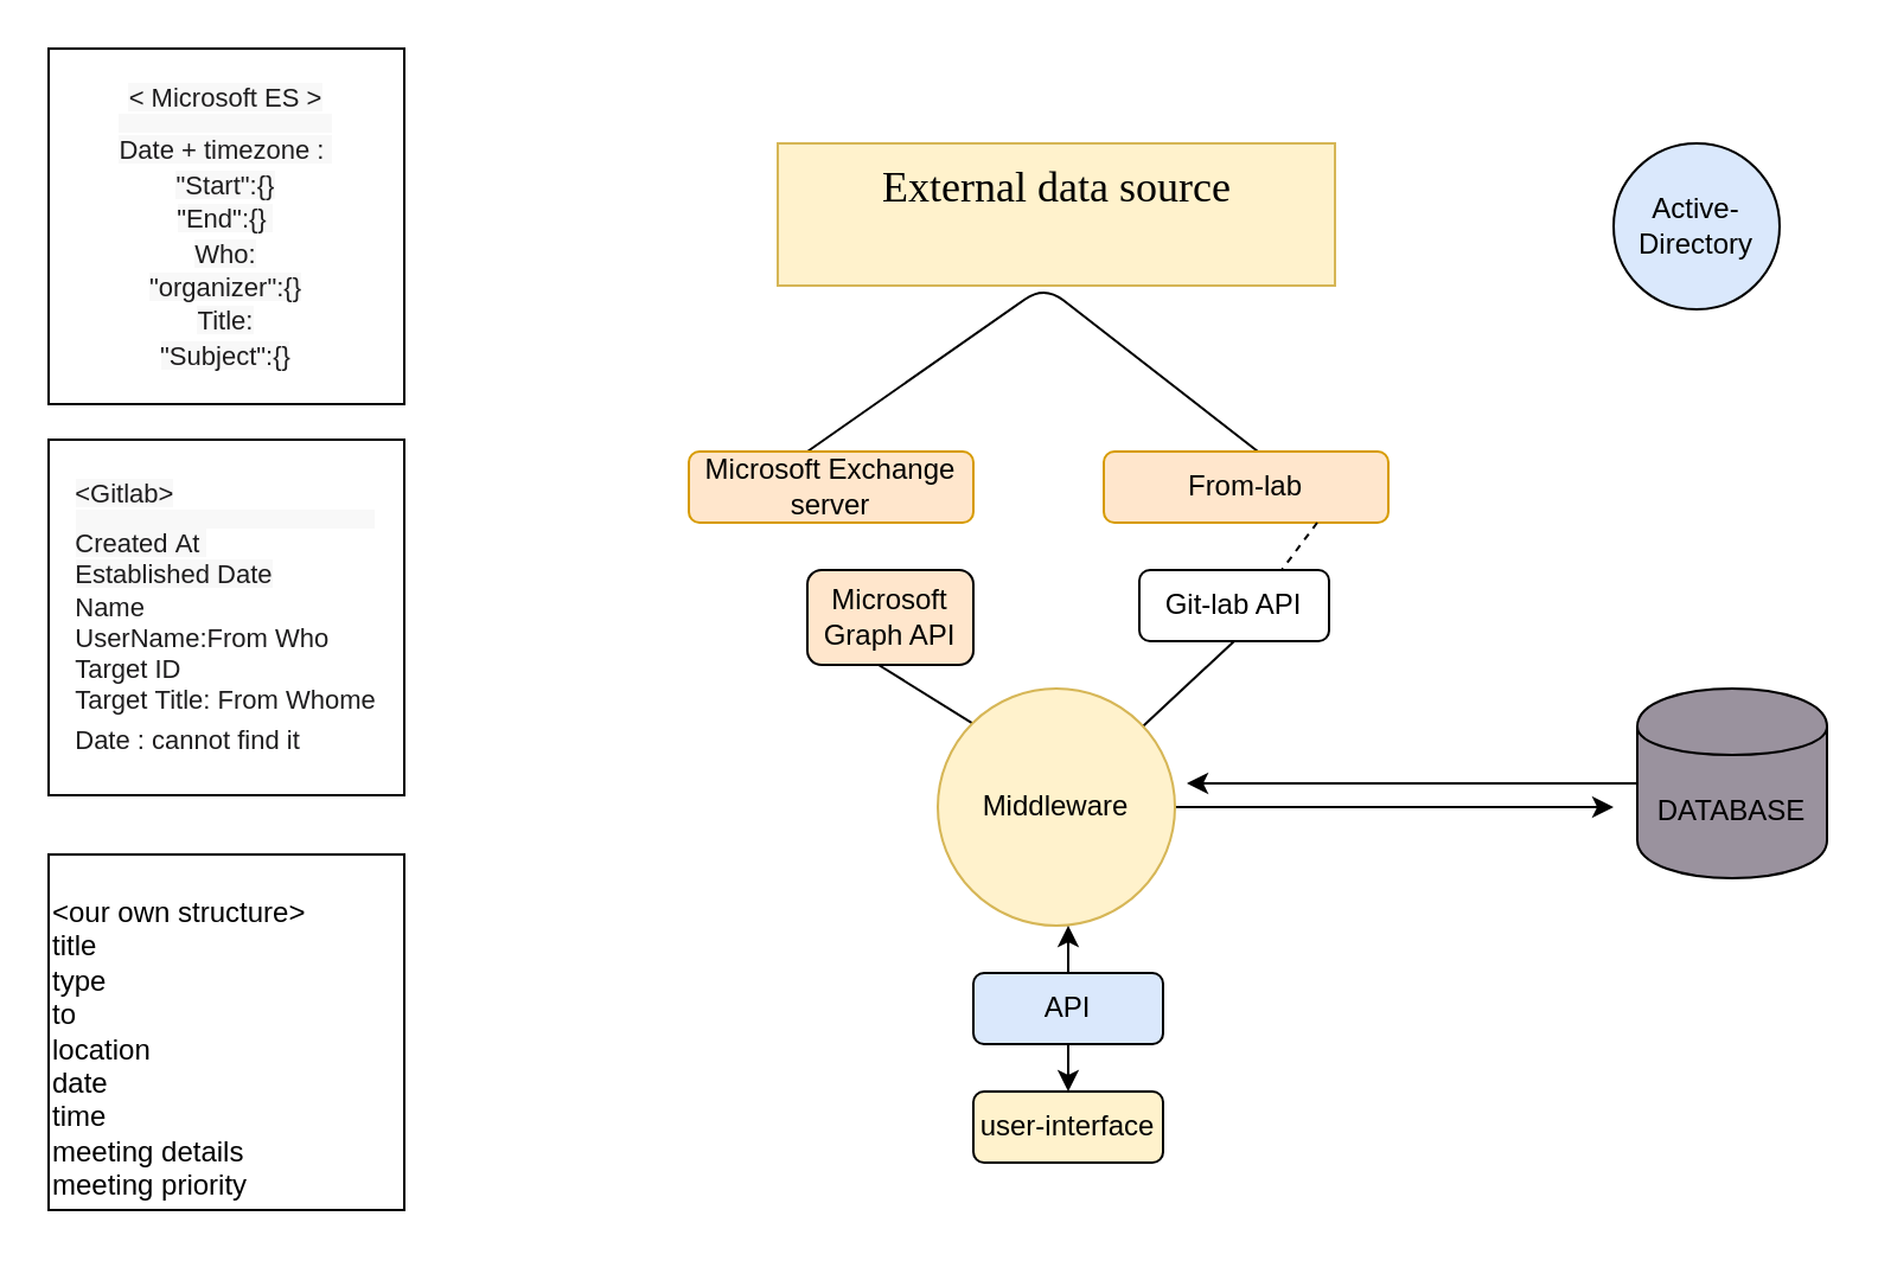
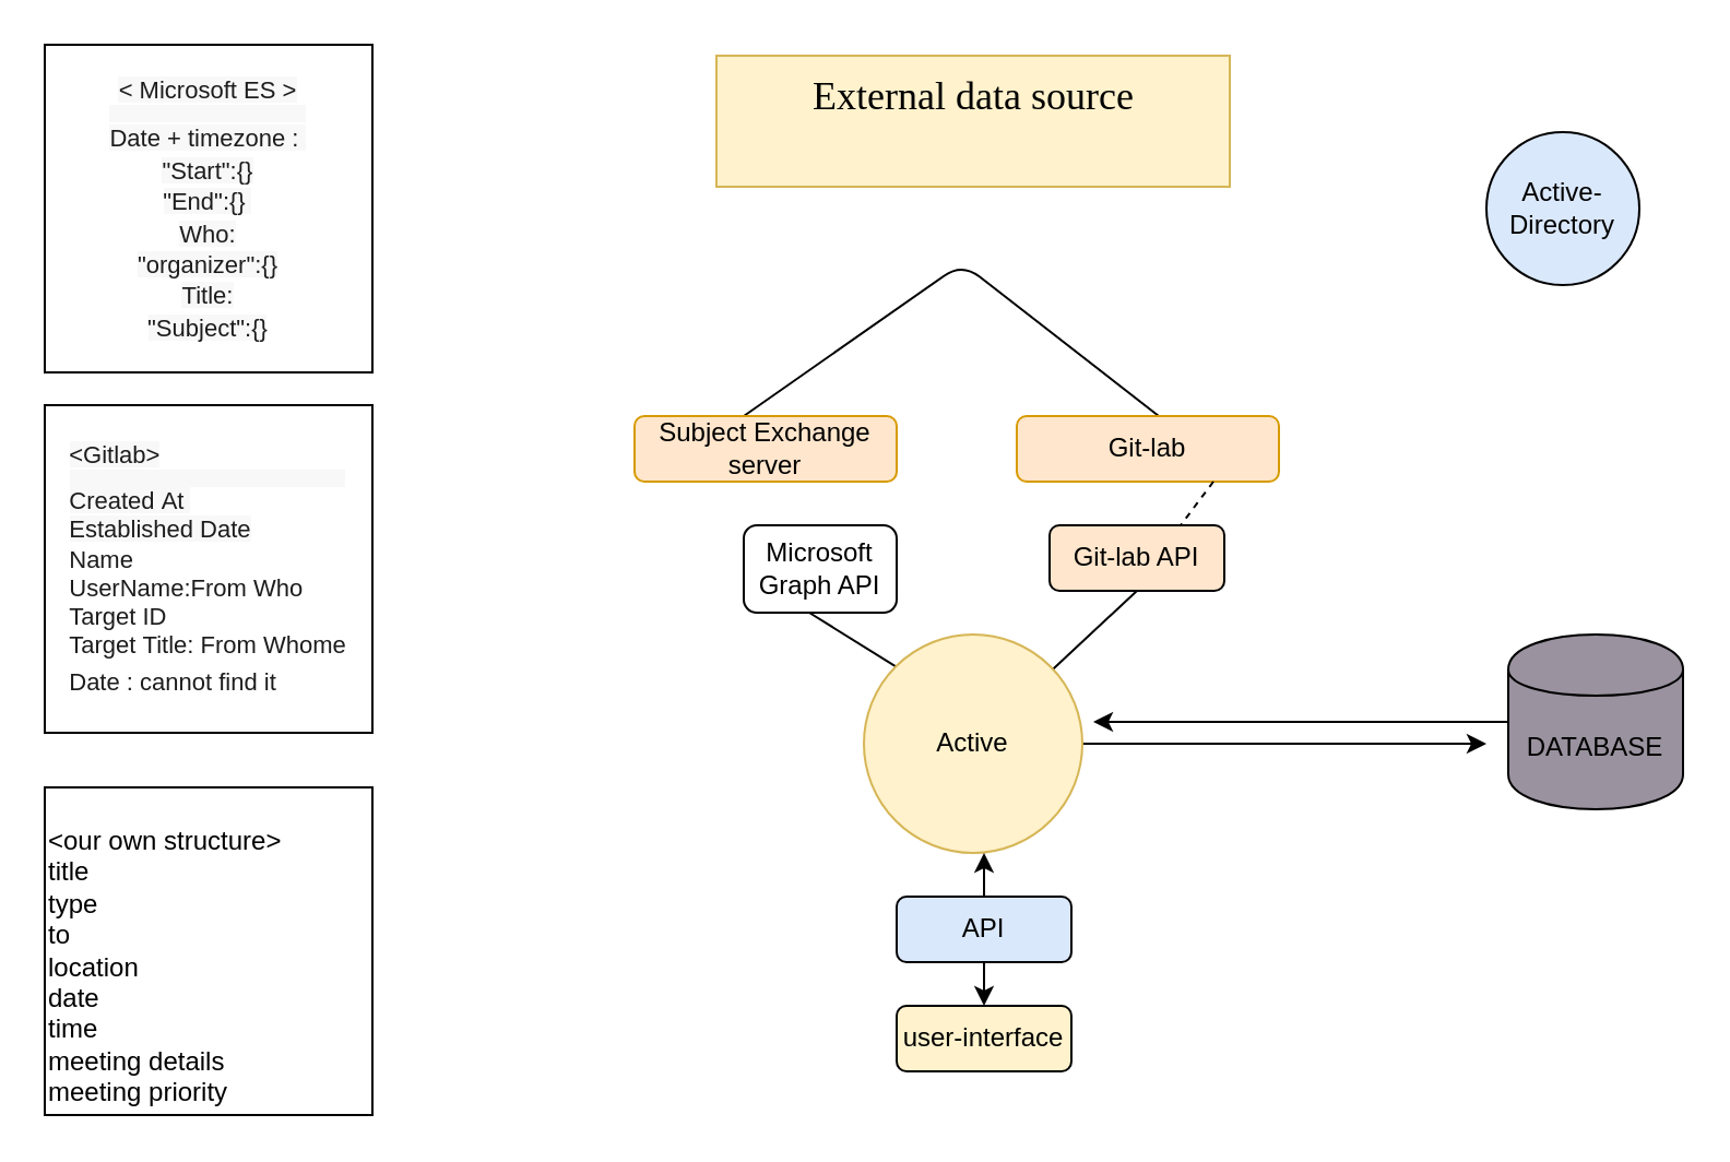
  <mxCell id="0" />
  <mxCell id="1" parent="0" />
- <mxCell id="2" value="&lt;font style=&quot;font-size: 18px&quot; face=&quot;Comic Sans MS&quot;&gt;External data source&lt;br&gt;&lt;br&gt;&lt;/font&gt;" style="rounded=0;whiteSpace=wrap;html=1;fillColor=#fff2cc;strokeColor=#d6b656;" vertex="1" parent="1"><mxGeometry x="327.5" y="60" width="235" height="60" as="geometry" /></mxCell>
+ <mxCell id="2" value="&lt;font style=&quot;font-size: 18px&quot; face=&quot;Comic Sans MS&quot;&gt;External data source&lt;br&gt;&lt;br&gt;&lt;/font&gt;" style="rounded=0;whiteSpace=wrap;html=1;fillColor=#fff2cc;strokeColor=#d6b656;" vertex="1" parent="1"><mxGeometry x="327.5" y="25" width="235" height="60" as="geometry" /></mxCell>
  <mxCell id="3" value="" style="endArrow=none;html=1;" edge="1" parent="1"><mxGeometry width="50" height="50" relative="1" as="geometry"><mxPoint x="340" y="190" as="sourcePoint" /><mxPoint x="530" y="190" as="targetPoint" /><Array as="points"><mxPoint x="440" y="120" /></Array></mxGeometry></mxCell>
- <mxCell id="4" value="From-lab" style="rounded=1;whiteSpace=wrap;html=1;fillColor=#ffe6cc;strokeColor=#d79b00;" vertex="1" parent="1"><mxGeometry x="465" y="190" width="120" height="30" as="geometry" /></mxCell>
- <mxCell id="5" value="Microsoft Exchange server" style="rounded=1;whiteSpace=wrap;html=1;fillColor=#ffe6cc;strokeColor=#d79b00;" vertex="1" parent="1"><mxGeometry x="290" y="190" width="120" height="30" as="geometry" /></mxCell>
- <mxCell id="6" value="Microsoft Graph API" style="rounded=1;whiteSpace=wrap;html=1;fillColor=#ffe6cc;" vertex="1" parent="1"><mxGeometry x="340" y="240" width="70" height="40" as="geometry" /></mxCell>
- <mxCell id="7" value="Git-lab API" style="rounded=1;whiteSpace=wrap;html=1;" vertex="1" parent="1"><mxGeometry x="480" y="240" width="80" height="30" as="geometry" /></mxCell>
+ <mxCell id="4" value="Git-lab" style="rounded=1;whiteSpace=wrap;html=1;fillColor=#ffe6cc;strokeColor=#d79b00;" vertex="1" parent="1"><mxGeometry x="465" y="190" width="120" height="30" as="geometry" /></mxCell>
+ <mxCell id="5" value="Subject Exchange server" style="rounded=1;whiteSpace=wrap;html=1;fillColor=#ffe6cc;strokeColor=#d79b00;" vertex="1" parent="1"><mxGeometry x="290" y="190" width="120" height="30" as="geometry" /></mxCell>
+ <mxCell id="6" value="Microsoft Graph API" style="rounded=1;whiteSpace=wrap;html=1;" vertex="1" parent="1"><mxGeometry x="340" y="240" width="70" height="40" as="geometry" /></mxCell>
+ <mxCell id="7" value="Git-lab API" style="rounded=1;whiteSpace=wrap;html=1;fillColor=#ffe6cc;" vertex="1" parent="1"><mxGeometry x="480" y="240" width="80" height="30" as="geometry" /></mxCell>
  <mxCell id="8" value="" style="endArrow=none;html=1;exitX=0.75;exitY=1;exitDx=0;exitDy=0;entryX=0.75;entryY=0;entryDx=0;entryDy=0;dashed=1;" edge="1" parent="1" source="4" target="7"><mxGeometry width="50" height="50" relative="1" as="geometry"><mxPoint x="353.04" y="230" as="sourcePoint" /><mxPoint x="369.02" y="250" as="targetPoint" /><Array as="points" /></mxGeometry></mxCell>
  <mxCell id="9" value="" style="endArrow=none;html=1;" edge="1" parent="1" source="12"><mxGeometry width="50" height="50" relative="1" as="geometry"><mxPoint x="470" y="320" as="sourcePoint" /><mxPoint x="520" y="270" as="targetPoint" /></mxGeometry></mxCell>
  <mxCell id="10" value="" style="endArrow=none;html=1;exitX=0;exitY=0;exitDx=0;exitDy=0;" edge="1" parent="1" source="12"><mxGeometry width="50" height="50" relative="1" as="geometry"><mxPoint x="390" y="310" as="sourcePoint" /><mxPoint x="370" y="280" as="targetPoint" /></mxGeometry></mxCell>
  <mxCell id="11" style="edgeStyle=orthogonalEdgeStyle;rounded=0;orthogonalLoop=1;jettySize=auto;html=1;" edge="1" parent="1" source="12"><mxGeometry relative="1" as="geometry"><mxPoint x="680" y="340" as="targetPoint" /></mxGeometry></mxCell>
- <mxCell id="12" value="Middleware" style="ellipse;whiteSpace=wrap;html=1;aspect=fixed;fillColor=#fff2cc;strokeColor=#d6b656;" vertex="1" parent="1"><mxGeometry x="395" y="290" width="100" height="100" as="geometry" /></mxCell>
+ <mxCell id="12" value="Active" style="ellipse;whiteSpace=wrap;html=1;aspect=fixed;fillColor=#fff2cc;strokeColor=#d6b656;" vertex="1" parent="1"><mxGeometry x="395" y="290" width="100" height="100" as="geometry" /></mxCell>
  <mxCell id="13" value="" style="endArrow=classic;startArrow=classic;html=1;exitX=0.5;exitY=0;exitDx=0;exitDy=0;" edge="1" parent="1" source="14"><mxGeometry width="50" height="50" relative="1" as="geometry"><mxPoint x="450" y="440" as="sourcePoint" /><mxPoint x="450" y="390" as="targetPoint" /></mxGeometry></mxCell>
  <mxCell id="14" value="user-interface" style="rounded=1;whiteSpace=wrap;html=1;fillColor=#fff2cc;" vertex="1" parent="1"><mxGeometry x="410" y="460" width="80" height="30" as="geometry" /></mxCell>
  <mxCell id="15" value="Active-Directory" style="ellipse;whiteSpace=wrap;html=1;aspect=fixed;fillColor=#dae8fc;" vertex="1" parent="1"><mxGeometry x="680" y="60" width="70" height="70" as="geometry" /></mxCell>
  <mxCell id="16" style="edgeStyle=orthogonalEdgeStyle;rounded=0;orthogonalLoop=1;jettySize=auto;html=1;" edge="1" parent="1" source="17"><mxGeometry relative="1" as="geometry"><mxPoint x="500" y="330" as="targetPoint" /></mxGeometry></mxCell>
  <mxCell id="17" value="DATABASE" style="shape=cylinder;whiteSpace=wrap;html=1;boundedLbl=1;backgroundOutline=1;fillColor=#9A929E;strokeColor=#000000;" vertex="1" parent="1"><mxGeometry x="690" y="290" width="80" height="80" as="geometry" /></mxCell>
  <mxCell id="18" value="API" style="rounded=1;whiteSpace=wrap;html=1;fillColor=#dae8fc;" vertex="1" parent="1"><mxGeometry x="410" y="410" width="80" height="30" as="geometry" /></mxCell>
  <mxCell id="19" value="&lt;span style=&quot;color: rgb(29 , 28 , 29) ; font-family: , &amp;#34;applelogo&amp;#34; , sans-serif ; text-align: left ; white-space: pre-wrap ; background-color: rgb(248 , 248 , 248) ; font-size: 11px&quot;&gt;&lt;font style=&quot;font-size: 11px&quot;&gt;&amp;lt;&amp;nbsp;Microsoft&amp;nbsp;ES&amp;nbsp;&amp;gt;&lt;/font&gt;&lt;/span&gt;&lt;span class=&quot;c-mrkdwn__br&quot; style=&quot;box-sizing: inherit ; display: block ; height: 8px ; color: rgb(29 , 28 , 29) ; font-family: , &amp;#34;applelogo&amp;#34; , sans-serif ; text-align: left ; white-space: pre-wrap ; background-color: rgb(248 , 248 , 248) ; font-size: 11px&quot;&gt;&lt;/span&gt;&lt;font style=&quot;font-size: 11px&quot;&gt;&lt;span style=&quot;color: rgb(29 , 28 , 29) ; font-family: , &amp;#34;applelogo&amp;#34; , sans-serif ; text-align: left ; white-space: pre-wrap ; background-color: rgb(248 , 248 , 248)&quot;&gt;Date&amp;nbsp;+&amp;nbsp;timezone&amp;nbsp;:&amp;nbsp;&lt;/span&gt;&lt;span style=&quot;box-sizing: inherit&quot;&gt;&lt;br style=&quot;box-sizing: inherit ; color: rgb(29 , 28 , 29) ; font-family: , &amp;#34;applelogo&amp;#34; , sans-serif ; text-align: left ; white-space: pre-wrap ; background-color: rgb(248 , 248 , 248)&quot;&gt;&lt;/span&gt;&lt;span style=&quot;color: rgb(29 , 28 , 29) ; font-family: , &amp;#34;applelogo&amp;#34; , sans-serif ; text-align: left ; white-space: pre-wrap ; background-color: rgb(248 , 248 , 248)&quot;&gt;&quot;Start&quot;:{}&lt;/span&gt;&lt;span style=&quot;box-sizing: inherit&quot;&gt;&lt;br style=&quot;box-sizing: inherit ; color: rgb(29 , 28 , 29) ; font-family: , &amp;#34;applelogo&amp;#34; , sans-serif ; text-align: left ; white-space: pre-wrap ; background-color: rgb(248 , 248 , 248)&quot;&gt;&lt;/span&gt;&lt;span style=&quot;color: rgb(29 , 28 , 29) ; font-family: , &amp;#34;applelogo&amp;#34; , sans-serif ; text-align: left ; white-space: pre-wrap ; background-color: rgb(248 , 248 , 248)&quot;&gt;&quot;End&quot;:{}&amp;nbsp;&lt;/span&gt;&lt;span style=&quot;box-sizing: inherit&quot;&gt;&lt;br style=&quot;box-sizing: inherit ; color: rgb(29 , 28 , 29) ; font-family: , &amp;#34;applelogo&amp;#34; , sans-serif ; text-align: left ; white-space: pre-wrap ; background-color: rgb(248 , 248 , 248)&quot;&gt;&lt;/span&gt;&lt;span style=&quot;color: rgb(29 , 28 , 29) ; font-family: , &amp;#34;applelogo&amp;#34; , sans-serif ; text-align: left ; white-space: pre-wrap ; background-color: rgb(248 , 248 , 248)&quot;&gt;Who:&lt;/span&gt;&lt;span style=&quot;box-sizing: inherit&quot;&gt;&lt;br style=&quot;box-sizing: inherit ; color: rgb(29 , 28 , 29) ; font-family: , &amp;#34;applelogo&amp;#34; , sans-serif ; text-align: left ; white-space: pre-wrap ; background-color: rgb(248 , 248 , 248)&quot;&gt;&lt;/span&gt;&lt;span style=&quot;color: rgb(29 , 28 , 29) ; font-family: , &amp;#34;applelogo&amp;#34; , sans-serif ; text-align: left ; white-space: pre-wrap ; background-color: rgb(248 , 248 , 248)&quot;&gt;&quot;organizer&quot;:{}&lt;/span&gt;&lt;span style=&quot;box-sizing: inherit&quot;&gt;&lt;br style=&quot;box-sizing: inherit ; color: rgb(29 , 28 , 29) ; font-family: , &amp;#34;applelogo&amp;#34; , sans-serif ; text-align: left ; white-space: pre-wrap ; background-color: rgb(248 , 248 , 248)&quot;&gt;&lt;/span&gt;&lt;span style=&quot;color: rgb(29 , 28 , 29) ; font-family: , &amp;#34;applelogo&amp;#34; , sans-serif ; text-align: left ; white-space: pre-wrap ; background-color: rgb(248 , 248 , 248)&quot;&gt;Title:&lt;/span&gt;&lt;span style=&quot;box-sizing: inherit&quot;&gt;&lt;br style=&quot;box-sizing: inherit ; color: rgb(29 , 28 , 29) ; font-family: , &amp;#34;applelogo&amp;#34; , sans-serif ; text-align: left ; white-space: pre-wrap ; background-color: rgb(248 , 248 , 248)&quot;&gt;&lt;/span&gt;&lt;span style=&quot;color: rgb(29 , 28 , 29) ; font-family: , &amp;#34;applelogo&amp;#34; , sans-serif ; text-align: left ; white-space: pre-wrap ; background-color: rgb(248 , 248 , 248)&quot;&gt;&quot;Subject&quot;:{}&lt;/span&gt;&lt;/font&gt;" style="whiteSpace=wrap;html=1;aspect=fixed;" vertex="1" parent="1"><mxGeometry y="20" width="150" height="150" as="geometry" x="20" /></mxCell>
  <mxCell id="20" value="&lt;div style=&quot;text-align: left&quot;&gt;&lt;span style=&quot;font-size: 11px ; background-color: rgb(248 , 248 , 248) ; color: rgb(29 , 28 , 29) ; white-space: pre-wrap&quot;&gt;&amp;lt;Gitlab&amp;gt;&lt;/span&gt;&lt;/div&gt;&lt;span class=&quot;c-mrkdwn__br&quot; style=&quot;text-align: left ; box-sizing: inherit ; display: block ; height: 8px ; color: rgb(29 , 28 , 29) ; white-space: pre-wrap ; background-color: rgb(248 , 248 , 248) ; font-size: 11px&quot;&gt;&lt;/span&gt;&lt;font style=&quot;font-size: 11px&quot;&gt;&lt;div style=&quot;text-align: left&quot;&gt;&lt;span style=&quot;background-color: rgb(248 , 248 , 248) ; color: rgb(29 , 28 , 29) ; white-space: pre-wrap&quot;&gt;Created&amp;nbsp;At&amp;nbsp;&lt;/span&gt;&lt;/div&gt;&lt;div style=&quot;text-align: left&quot;&gt;&lt;span style=&quot;background-color: rgb(248 , 248 , 248) ; color: rgb(29 , 28 , 29) ; white-space: pre-wrap&quot;&gt;Established&amp;nbsp;Date&lt;/span&gt;&lt;/div&gt;&lt;span style=&quot;color: rgb(29 , 28 , 29) ; white-space: pre-wrap ; background-color: rgb(248 , 248 , 248)&quot;&gt;&lt;div style=&quot;text-align: left&quot;&gt;Name&lt;/div&gt;&lt;/span&gt;&lt;span style=&quot;color: rgb(29 , 28 , 29) ; white-space: pre-wrap ; background-color: rgb(248 , 248 , 248)&quot;&gt;&lt;div style=&quot;text-align: left&quot;&gt;UserName:From&amp;nbsp;Who&lt;/div&gt;&lt;/span&gt;&lt;span style=&quot;color: rgb(29 , 28 , 29) ; white-space: pre-wrap ; background-color: rgb(248 , 248 , 248)&quot;&gt;&lt;div style=&quot;text-align: left&quot;&gt;Target&amp;nbsp;ID&amp;nbsp;&amp;nbsp;&lt;/div&gt;&lt;/span&gt;&lt;span style=&quot;color: rgb(29 , 28 , 29) ; white-space: pre-wrap ; background-color: rgb(248 , 248 , 248)&quot;&gt;&lt;div style=&quot;text-align: left&quot;&gt;Target&amp;nbsp;Title:&amp;nbsp;From&amp;nbsp;Whome&lt;/div&gt;&lt;/span&gt;&lt;span style=&quot;color: rgb(29 , 28 , 29) ; white-space: pre-wrap ; background-color: rgb(248 , 248 , 248)&quot;&gt;&lt;div style=&quot;text-align: left&quot;&gt;&lt;font style=&quot;color: rgb(0 , 0 , 0) ; white-space: normal&quot;&gt;&lt;span style=&quot;color: rgb(29 , 28 , 29) ; white-space: pre-wrap&quot;&gt;Date&amp;nbsp;:&amp;nbsp;cannot&amp;nbsp;find&amp;nbsp;it&lt;/span&gt;&lt;/font&gt;&lt;span style=&quot;font-size: 15px ; text-align: left&quot;&gt;&amp;nbsp;&lt;/span&gt;&lt;/div&gt;&lt;/span&gt;&lt;/font&gt;" style="whiteSpace=wrap;html=1;aspect=fixed;" vertex="1" parent="1"><mxGeometry y="185" width="150" height="150" as="geometry" x="20" /></mxCell>
  <mxCell id="21" value="&lt;br&gt;&amp;lt;our own structure&amp;gt;&lt;br&gt;title&lt;br&gt;type&lt;br&gt;to&amp;nbsp;&lt;br&gt;location&amp;nbsp;&lt;br&gt;date&lt;br&gt;time&lt;br&gt;meeting details&lt;br&gt;meeting priority" style="rounded=0;whiteSpace=wrap;html=1;align=left;" vertex="1" parent="1"><mxGeometry y="360" width="150" height="150" as="geometry" x="20" /></mxCell>
